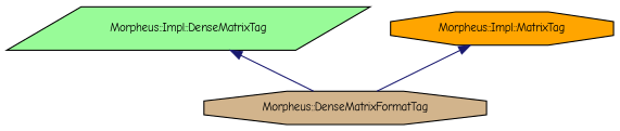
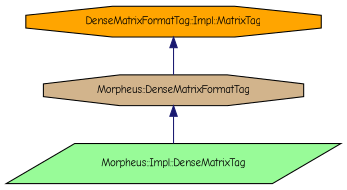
  digraph {
    fontname="Comic Neue"
    node [color=black fontname="Comic Neue" fontsize=10 shape=octagon style=filled]
    edge [color=midnightblue dir=back fontname="Comic Neue" fontsize=10 labelfontname=Helvetica labelfontsize=10 style=solid]
    n1 [fillcolor=tan fontcolor=black height=0.2 label="Morpheus::DenseMatrixFormatTag" width=0.4]
    n2 [fillcolor=palegreen height=0.2 label="Morpheus::Impl::DenseMatrixTag" shape=parallelogram width=0.4]
-   n3 [fillcolor=orange height=0.2 label="Morpheus::Impl::MatrixTag" width=0.4]
-   n2 -> n1
+   n3 [fillcolor=orange height=0.2 label="DenseMatrixFormatTag::Impl::MatrixTag" width=0.4]
+   n1 -> n2
    n3 -> n1
  }
